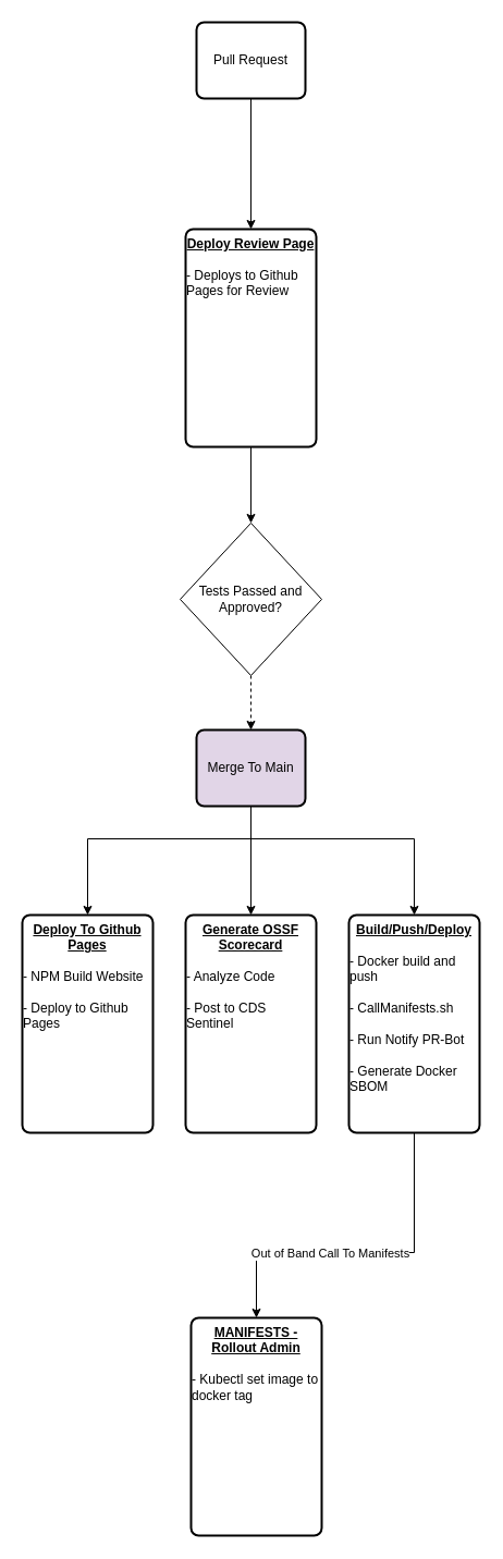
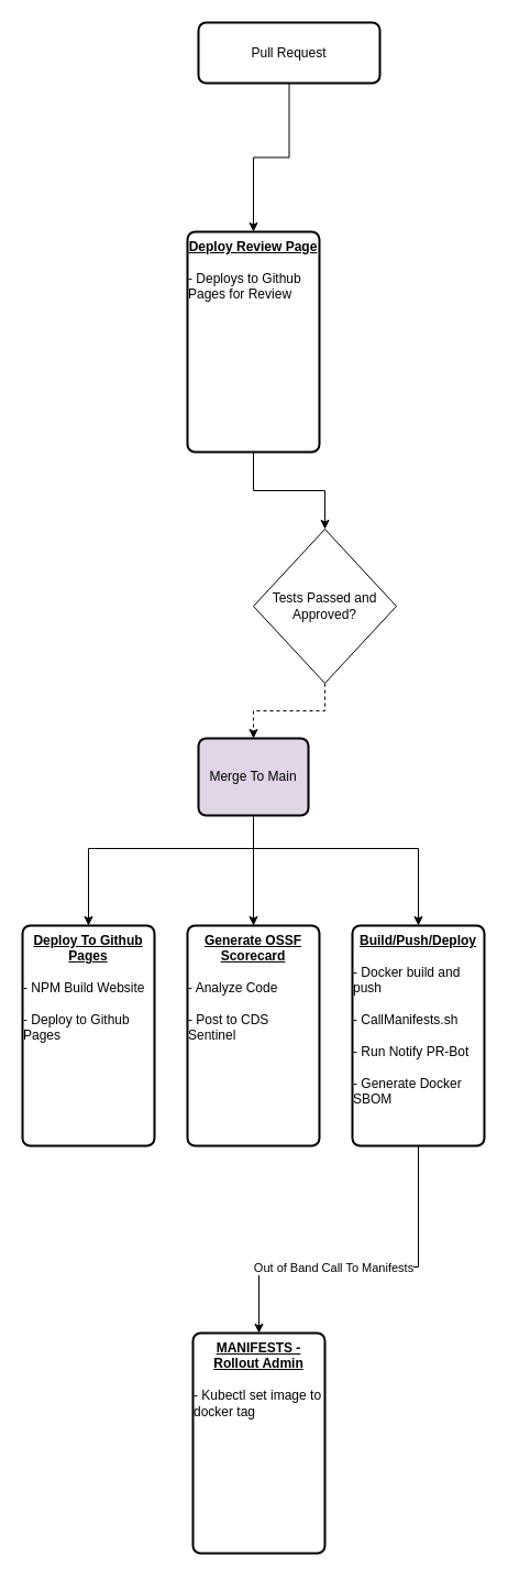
  <mxCell id="0" />
  <mxCell id="1" parent="0" />
  <mxCell id="2" style="edgeStyle=orthogonalEdgeStyle;rounded=0;orthogonalLoop=1;jettySize=auto;html=1;" edge="1" parent="1" source="3" target="5"><mxGeometry relative="1" as="geometry" /></mxCell>
- <mxCell id="3" value="Pull Request" style="rounded=1;whiteSpace=wrap;html=1;absoluteArcSize=1;arcSize=14;strokeWidth=2;" vertex="1" parent="1"><mxGeometry x="180" y="20" width="100" height="70" as="geometry" /></mxCell>
+ <mxCell id="3" value="Pull Request" style="rounded=1;whiteSpace=wrap;html=1;absoluteArcSize=1;arcSize=14;strokeWidth=2;" vertex="1" parent="1"><mxGeometry x="180" y="20" width="165" height="55" as="geometry" /></mxCell>
  <mxCell id="4" style="edgeStyle=orthogonalEdgeStyle;rounded=0;orthogonalLoop=1;jettySize=auto;html=1;" edge="1" parent="1" source="5" target="13"><mxGeometry relative="1" as="geometry" /></mxCell>
  <mxCell id="5" value="&lt;div&gt;&lt;b&gt;&lt;u&gt;Deploy Review Page&lt;/u&gt;&lt;/b&gt;&lt;/div&gt;&lt;div&gt;&lt;b&gt;&lt;u&gt;&lt;br&gt;&lt;/u&gt;&lt;/b&gt;&lt;/div&gt;&lt;div style=&quot;text-align: left;&quot;&gt;- Deploys to Github Pages for Review&lt;/div&gt;" style="rounded=1;whiteSpace=wrap;html=1;absoluteArcSize=1;arcSize=14;strokeWidth=2;verticalAlign=top;" vertex="1" parent="1"><mxGeometry x="170" y="210" width="120" height="200" as="geometry" /></mxCell>
  <mxCell id="6" style="edgeStyle=orthogonalEdgeStyle;rounded=0;orthogonalLoop=1;jettySize=auto;html=1;entryX=0.5;entryY=0;entryDx=0;entryDy=0;exitX=0.5;exitY=1;exitDx=0;exitDy=0;" edge="1" parent="1" source="8" target="11"><mxGeometry relative="1" as="geometry"><Array as="points"><mxPoint x="380" y="1150" /><mxPoint x="235" y="1150" /></Array></mxGeometry></mxCell>
  <mxCell id="7" value="Out of Band Call To Manifests" style="edgeLabel;html=1;align=center;verticalAlign=middle;resizable=0;points=[];" vertex="1" connectable="0" parent="6"><mxGeometry x="0.196" relative="1" as="geometry"><mxPoint as="offset" /></mxGeometry></mxCell>
  <mxCell id="8" value="&lt;div&gt;&lt;b&gt;&lt;u&gt;Build/Push/Deploy&lt;/u&gt;&lt;/b&gt;&lt;/div&gt;&lt;div&gt;&lt;b&gt;&lt;u&gt;&lt;br&gt;&lt;/u&gt;&lt;/b&gt;&lt;/div&gt;&lt;div style=&quot;text-align: left;&quot;&gt;- Docker build and push&lt;/div&gt;&lt;div style=&quot;text-align: left;&quot;&gt;&lt;br&gt;&lt;/div&gt;&lt;div style=&quot;text-align: left;&quot;&gt;- CallManifests.sh&lt;/div&gt;&lt;div style=&quot;text-align: left;&quot;&gt;&lt;br&gt;&lt;/div&gt;&lt;div style=&quot;text-align: left;&quot;&gt;- Run Notify PR-Bot&lt;/div&gt;&lt;div style=&quot;text-align: left;&quot;&gt;&lt;br&gt;&lt;/div&gt;&lt;div style=&quot;text-align: left;&quot;&gt;- Generate Docker SBOM&lt;/div&gt;" style="rounded=1;whiteSpace=wrap;html=1;absoluteArcSize=1;arcSize=14;strokeWidth=2;verticalAlign=top;" vertex="1" parent="1"><mxGeometry x="320" y="840" width="120" height="200" as="geometry" /></mxCell>
  <mxCell id="9" value="&lt;div&gt;&lt;b&gt;&lt;u&gt;Deploy To Github Pages&lt;/u&gt;&lt;/b&gt;&lt;/div&gt;&lt;div&gt;&lt;br&gt;&lt;/div&gt;&lt;div style=&quot;text-align: left;&quot;&gt;- NPM Build Website&lt;/div&gt;&lt;div style=&quot;text-align: left;&quot;&gt;&lt;br&gt;&lt;/div&gt;&lt;div style=&quot;text-align: left;&quot;&gt;- Deploy to Github Pages&lt;/div&gt;&lt;div style=&quot;text-align: left;&quot;&gt;&lt;br&gt;&lt;/div&gt;" style="rounded=1;whiteSpace=wrap;html=1;absoluteArcSize=1;arcSize=14;strokeWidth=2;verticalAlign=top;" vertex="1" parent="1"><mxGeometry x="20" y="840" width="120" height="200" as="geometry" /></mxCell>
  <mxCell id="10" value="&lt;div&gt;&lt;b&gt;&lt;u&gt;Generate OSSF Scorecard&lt;/u&gt;&lt;/b&gt;&lt;/div&gt;&lt;div&gt;&lt;br&gt;&lt;/div&gt;&lt;div style=&quot;text-align: left;&quot;&gt;- Analyze Code&lt;/div&gt;&lt;div style=&quot;text-align: left;&quot;&gt;&lt;br&gt;&lt;/div&gt;&lt;div style=&quot;text-align: left;&quot;&gt;- Post to CDS Sentinel&lt;span style=&quot;color: rgba(0, 0, 0, 0); font-family: monospace; font-size: 0px; text-wrap: nowrap; background-color: initial;&quot;&gt;%3CmxGraphModel%3E%3Croot%3E%3CmxCell%20id%3D%220%22%2F%3E%3CmxCell%20id%3D%221%22%20parent%3D%220%22%2F%3E%3CmxCell%20id%3D%222%22%20value%3D%22%26lt%3Bdiv%26gt%3B%26lt%3Bb%26gt%3B%26lt%3Bu%26gt%3BCodeQL%26lt%3B%2Fu%26gt%3B%26lt%3B%2Fb%26gt%3B%26lt%3B%2Fdiv%26gt%3B%26lt%3Bdiv%26gt%3B%26lt%3Bbr%26gt%3B%26lt%3B%2Fdiv%26gt%3B%26lt%3Bdiv%20style%3D%26quot%3Btext-align%3A%20left%3B%26quot%3B%26gt%3B-%20Analyze%20Javascript%26lt%3B%2Fdiv%26gt%3B%26lt%3Bdiv%20style%3D%26quot%3Btext-align%3A%20left%3B%26quot%3B%26gt%3B%26lt%3Bbr%26gt%3B%26lt%3B%2Fdiv%26gt%3B%26lt%3Bdiv%20style%3D%26quot%3Btext-align%3A%20left%3B%26quot%3B%26gt%3B-%20Analyze%20Python%26lt%3B%2Fdiv%26gt%3B%26lt%3Bdiv%20style%3D%26quot%3Btext-align%3A%20left%3B%26quot%3B%26gt%3B%26lt%3Bbr%26gt%3B%26lt%3B%2Fdiv%26gt%3B%22%20style%3D%22rounded%3D1%3BwhiteSpace%3Dwrap%3Bhtml%3D1%3BabsoluteArcSize%3D1%3BarcSize%3D14%3BstrokeWidth%3D2%3BverticalAlign%3Dtop%3B%22%20vertex%3D%221%22%20parent%3D%221%22%3E%3CmxGeometry%20x%3D%22130%22%20y%3D%22710%22%20width%3D%22120%22%20height%3D%22200%22%20as%3D%22geometry%22%2F%3E%3C%2FmxCell%3E%3C%2Froot%3E%3C%2FmxGraphModel%3E&lt;/span&gt;&lt;/div&gt;&lt;div style=&quot;text-align: left;&quot;&gt;&lt;br&gt;&lt;/div&gt;" style="rounded=1;whiteSpace=wrap;html=1;absoluteArcSize=1;arcSize=14;strokeWidth=2;verticalAlign=top;" vertex="1" parent="1"><mxGeometry x="170" y="840" width="120" height="200" as="geometry" /></mxCell>
  <mxCell id="11" value="&lt;div&gt;&lt;b&gt;&lt;u&gt;MANIFESTS - Rollout Admin&lt;/u&gt;&lt;/b&gt;&lt;/div&gt;&lt;div&gt;&lt;b&gt;&lt;u&gt;&lt;br&gt;&lt;/u&gt;&lt;/b&gt;&lt;/div&gt;&lt;div style=&quot;text-align: left;&quot;&gt;- Kubectl set image to docker tag&lt;/div&gt;" style="rounded=1;whiteSpace=wrap;html=1;absoluteArcSize=1;arcSize=14;strokeWidth=2;verticalAlign=top;" vertex="1" parent="1"><mxGeometry x="175" y="1210" width="120" height="200" as="geometry" /></mxCell>
  <mxCell id="12" style="edgeStyle=orthogonalEdgeStyle;rounded=0;orthogonalLoop=1;jettySize=auto;html=1;entryX=0.5;entryY=0;entryDx=0;entryDy=0;dashed=1;" edge="1" parent="1" source="13" target="17"><mxGeometry relative="1" as="geometry" /></mxCell>
- <mxCell id="13" value="Tests Passed and Approved?" style="shape=rhombus;html=1;dashed=0;whiteSpace=wrap;perimeter=rhombusPerimeter;" vertex="1" parent="1"><mxGeometry x="165" y="480" width="130" height="140" as="geometry" /></mxCell>
+ <mxCell id="13" value="Tests Passed and Approved?" style="shape=rhombus;html=1;dashed=0;whiteSpace=wrap;perimeter=rhombusPerimeter;" vertex="1" parent="1"><mxGeometry x="230" y="480" width="130" height="140" as="geometry" /></mxCell>
  <mxCell id="14" style="edgeStyle=orthogonalEdgeStyle;rounded=0;orthogonalLoop=1;jettySize=auto;html=1;" edge="1" parent="1" source="17" target="9"><mxGeometry relative="1" as="geometry"><Array as="points"><mxPoint x="230" y="770" /><mxPoint x="80" y="770" /></Array></mxGeometry></mxCell>
  <mxCell id="15" style="edgeStyle=orthogonalEdgeStyle;rounded=0;orthogonalLoop=1;jettySize=auto;html=1;entryX=0.5;entryY=0;entryDx=0;entryDy=0;" edge="1" parent="1" source="17" target="10"><mxGeometry relative="1" as="geometry" /></mxCell>
  <mxCell id="16" style="edgeStyle=orthogonalEdgeStyle;rounded=0;orthogonalLoop=1;jettySize=auto;html=1;" edge="1" parent="1" source="17" target="8"><mxGeometry relative="1" as="geometry"><Array as="points"><mxPoint x="230" y="770" /><mxPoint x="380" y="770" /></Array></mxGeometry></mxCell>
  <mxCell id="17" value="Merge To Main" style="rounded=1;whiteSpace=wrap;html=1;absoluteArcSize=1;arcSize=14;strokeWidth=2;fillColor=#e1d5e7;" vertex="1" parent="1"><mxGeometry x="180" y="670" width="100" height="70" as="geometry" /></mxCell>
